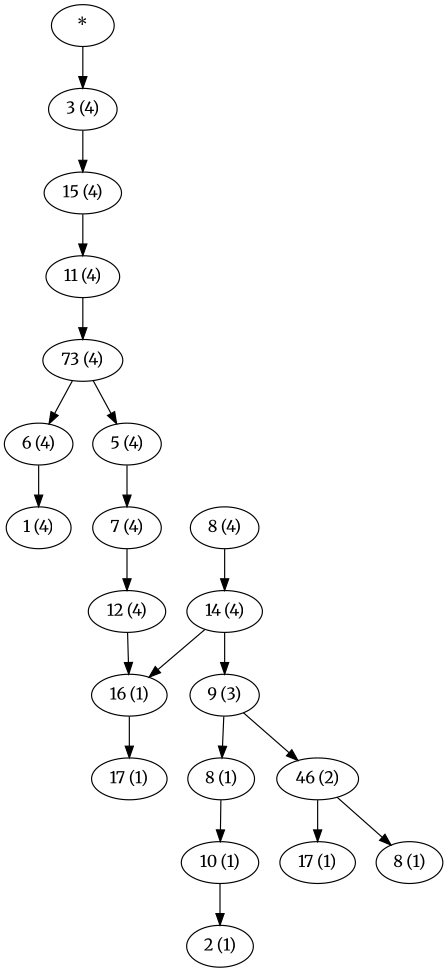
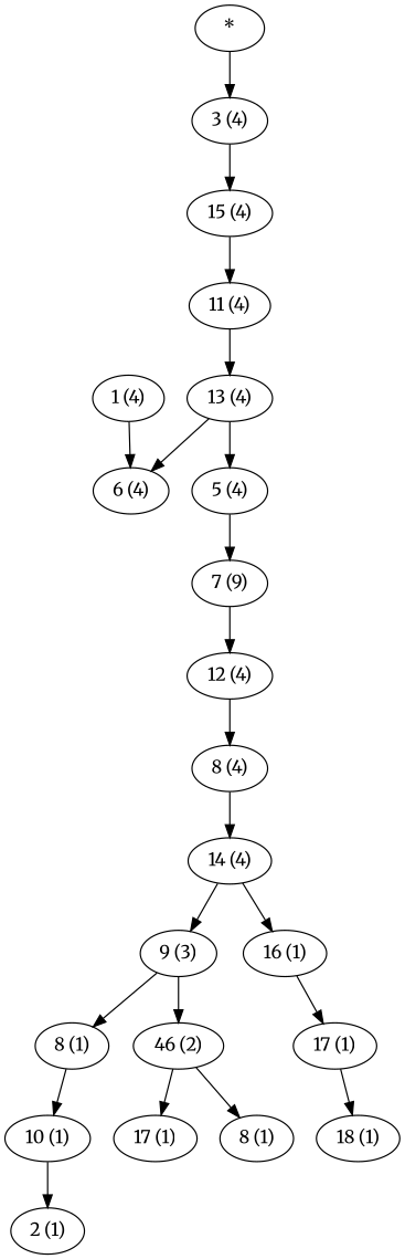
  digraph {
    fontname=Merriweather
    node [fontname=Merriweather]
    edge [fontname=Merriweather]
    n1 [label="*"]
    n2 [label="3 (4)"]
    n3 [label="15 (4)"]
    n4 [label="11 (4)"]
-   n5 [label="73 (4)"]
+   n5 [label="13 (4)"]
    n6 [label="6 (4)"]
    n7 [label="5 (4)"]
    n8 [label="1 (4)"]
-   n9 [label="7 (4)"]
+   n9 [label="7 (9)"]
    n10 [label="12 (4)"]
    n11 [label="8 (4)"]
    n12 [label="14 (4)"]
    n13 [label="9 (3)"]
    n14 [label="16 (1)"]
    n15 [label="8 (1)"]
    n16 [label="46 (2)"]
    n17 [label="17 (1)"]
    n18 [label="10 (1)"]
    n19 [label="17 (1)"]
    n20 [label="8 (1)"]
    n21 [label="2 (1)"]
+   n22 [label="18 (1)"]
    n1 -> n2
    n2 -> n3
    n3 -> n4
    n4 -> n5
    n5 -> n6
    n5 -> n7
-   n6 -> n8
+   n8 -> n6
    n7 -> n9
    n9 -> n10
-   n10 -> n14
+   n10 -> n11
    n11 -> n12
    n12 -> n13
    n12 -> n14
    n13 -> n15
    n13 -> n16
    n14 -> n17
    n15 -> n18
    n16 -> n19
    n16 -> n20
+   n17 -> n22
    n18 -> n21
  }
